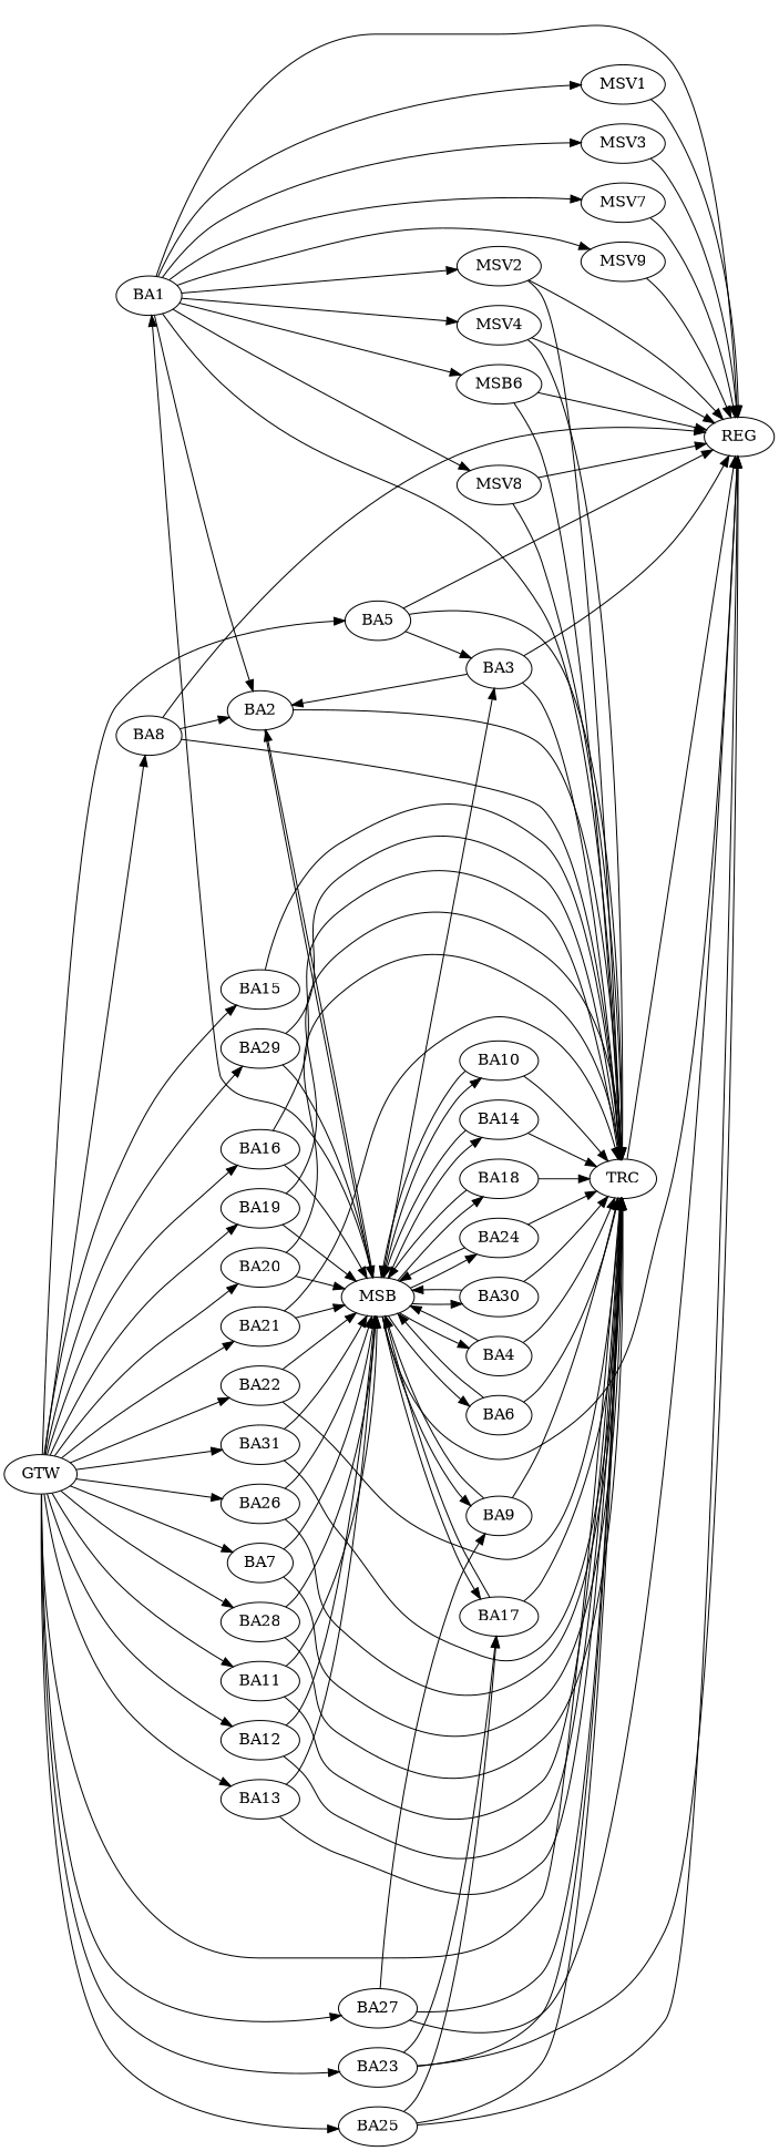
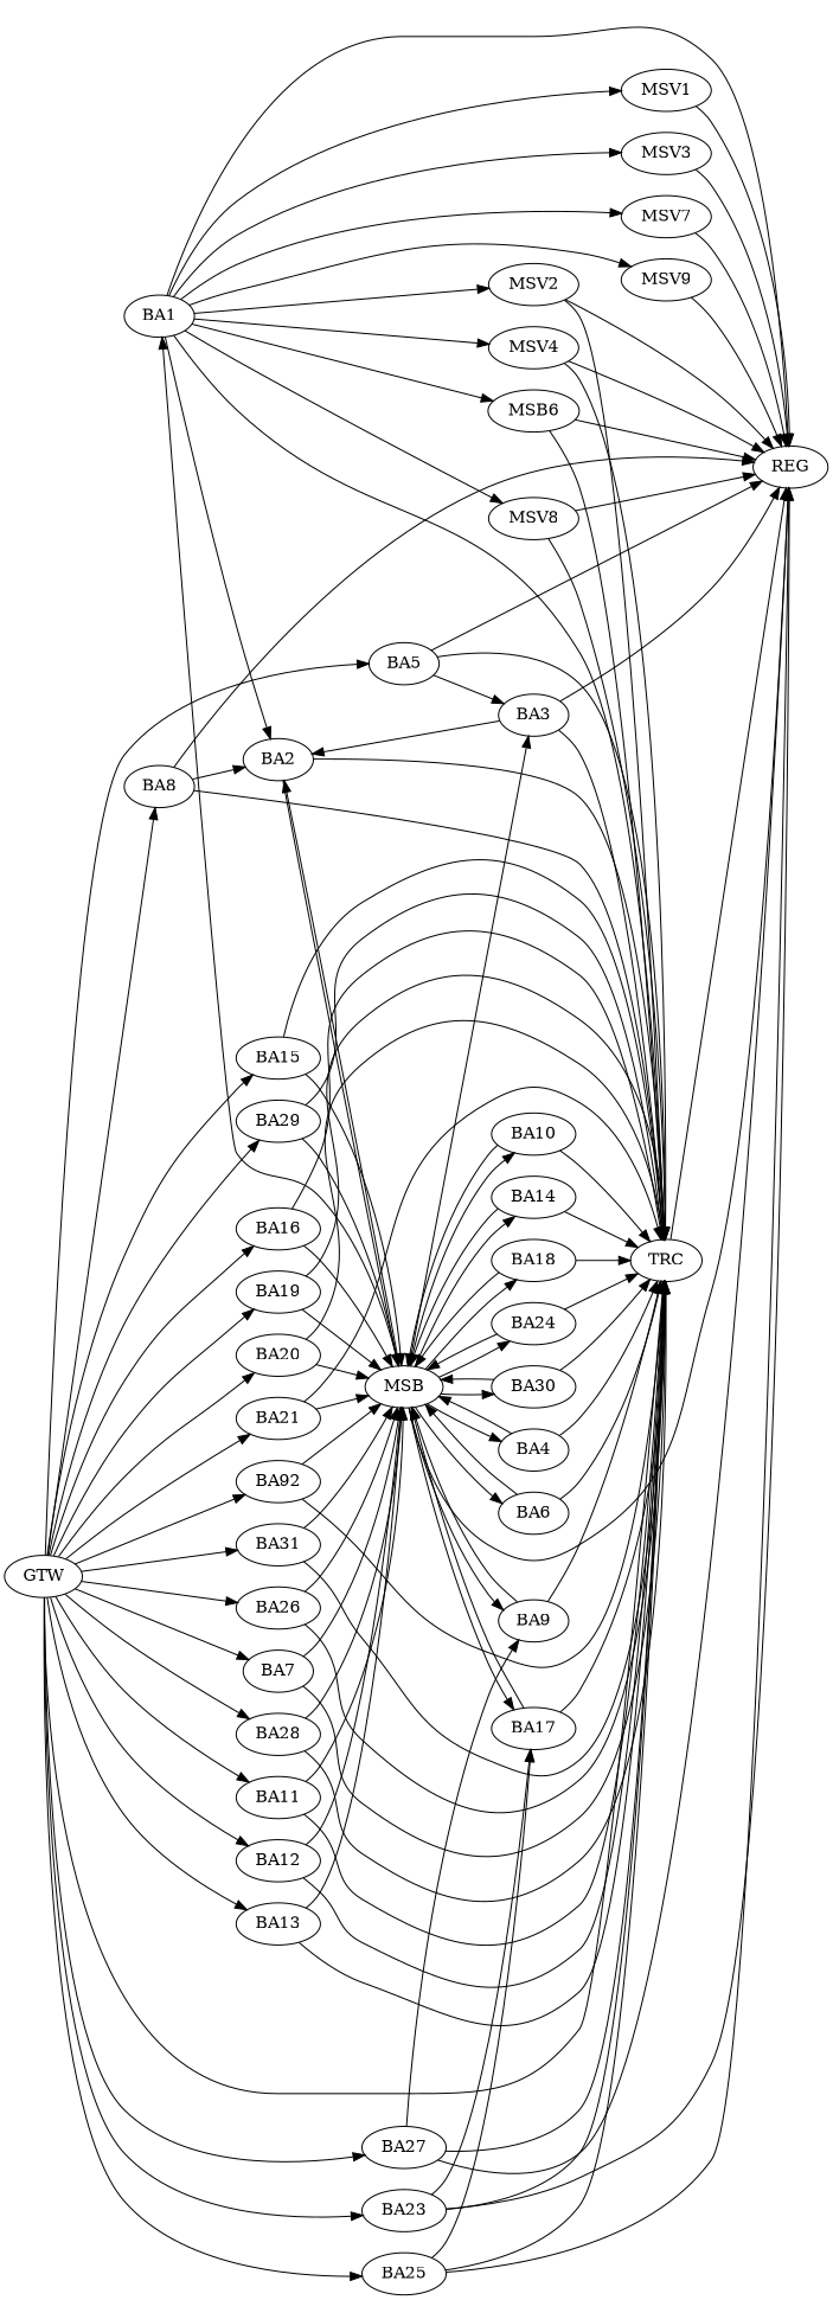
  strict digraph {
    rankdir=LR
    n1 [label=BA1]
    n2 [label=BA2]
    n3 [label=REG]
    n4 [label=TRC]
    n5 [label=MSV1]
    n6 [label=MSV2]
    n7 [label=MSV3]
    n8 [label=MSV4]
    n9 [label=MSB6]
    n10 [label=MSV7]
    n11 [label=MSV8]
    n12 [label=MSV9]
    n13 [label=MSB]
    n14 [label=BA3]
    n15 [label=BA4]
    n16 [label=BA6]
    n17 [label=BA9]
    n18 [label=BA10]
    n19 [label=BA14]
    n20 [label=BA17]
    n21 [label=BA18]
    n22 [label=BA24]
    n23 [label=BA30]
    n24 [label=BA5]
    n25 [label=BA7]
    n26 [label=BA8]
    n27 [label=BA11]
    n28 [label=BA12]
    n29 [label=BA13]
    n30 [label=BA15]
    n31 [label=BA16]
    n32 [label=BA19]
    n33 [label=BA20]
    n34 [label=BA21]
-   n35 [label=BA22]
+   n35 [label=BA92]
    n36 [label=BA23]
    n37 [label=BA25]
    n38 [label=BA26]
    n39 [label=BA27]
    n40 [label=BA28]
    n41 [label=BA29]
    n42 [label=BA31]
    n43 [label=GTW]
    n1 -> n2
    n1 -> n3
    n1 -> n4
    n1 -> n5
    n1 -> n6
    n1 -> n7
    n1 -> n8
    n1 -> n9
    n1 -> n10
    n1 -> n11
    n1 -> n12
    n2 -> n4
    n2 -> n13
    n4 -> n3
    n5 -> n3
    n6 -> n3
    n6 -> n4
    n7 -> n3
    n8 -> n3
    n8 -> n4
    n9 -> n3
    n9 -> n4
    n10 -> n3
    n11 -> n3
    n11 -> n4
    n12 -> n3
    n13 -> n1
    n13 -> n2
    n13 -> n3
    n13 -> n14
    n13 -> n15
    n13 -> n16
    n13 -> n17
    n13 -> n18
    n13 -> n19
    n13 -> n20
    n13 -> n21
    n13 -> n22
    n13 -> n23
    n14 -> n2
    n14 -> n3
    n14 -> n4
    n15 -> n4
    n15 -> n13
    n16 -> n4
    n16 -> n13
    n17 -> n4
    n17 -> n13
    n18 -> n4
    n18 -> n13
    n19 -> n4
    n19 -> n13
    n20 -> n4
    n20 -> n13
    n21 -> n4
    n21 -> n13
    n22 -> n4
    n22 -> n13
    n23 -> n4
    n23 -> n13
    n24 -> n3
    n24 -> n4
    n24 -> n14
    n25 -> n4
    n25 -> n13
    n26 -> n2
    n26 -> n3
    n26 -> n4
    n27 -> n4
    n27 -> n13
    n28 -> n4
    n28 -> n13
    n29 -> n4
    n29 -> n13
    n30 -> n4
+   n30 -> n13
    n31 -> n4
    n31 -> n13
    n32 -> n4
    n32 -> n13
    n33 -> n4
    n33 -> n13
    n34 -> n4
    n34 -> n13
    n35 -> n4
    n35 -> n13
    n36 -> n3
    n36 -> n4
    n36 -> n20
    n37 -> n3
    n37 -> n4
    n37 -> n20
    n38 -> n4
    n38 -> n13
    n39 -> n3
    n39 -> n4
    n39 -> n17
    n40 -> n4
    n40 -> n13
    n41 -> n4
    n41 -> n13
    n42 -> n4
    n42 -> n13
    n43 -> n4
    n43 -> n24
    n43 -> n25
    n43 -> n26
    n43 -> n27
    n43 -> n28
    n43 -> n29
    n43 -> n30
    n43 -> n31
    n43 -> n32
    n43 -> n33
    n43 -> n34
    n43 -> n35
    n43 -> n36
    n43 -> n37
    n43 -> n38
    n43 -> n39
    n43 -> n40
    n43 -> n41
    n43 -> n42
  }
